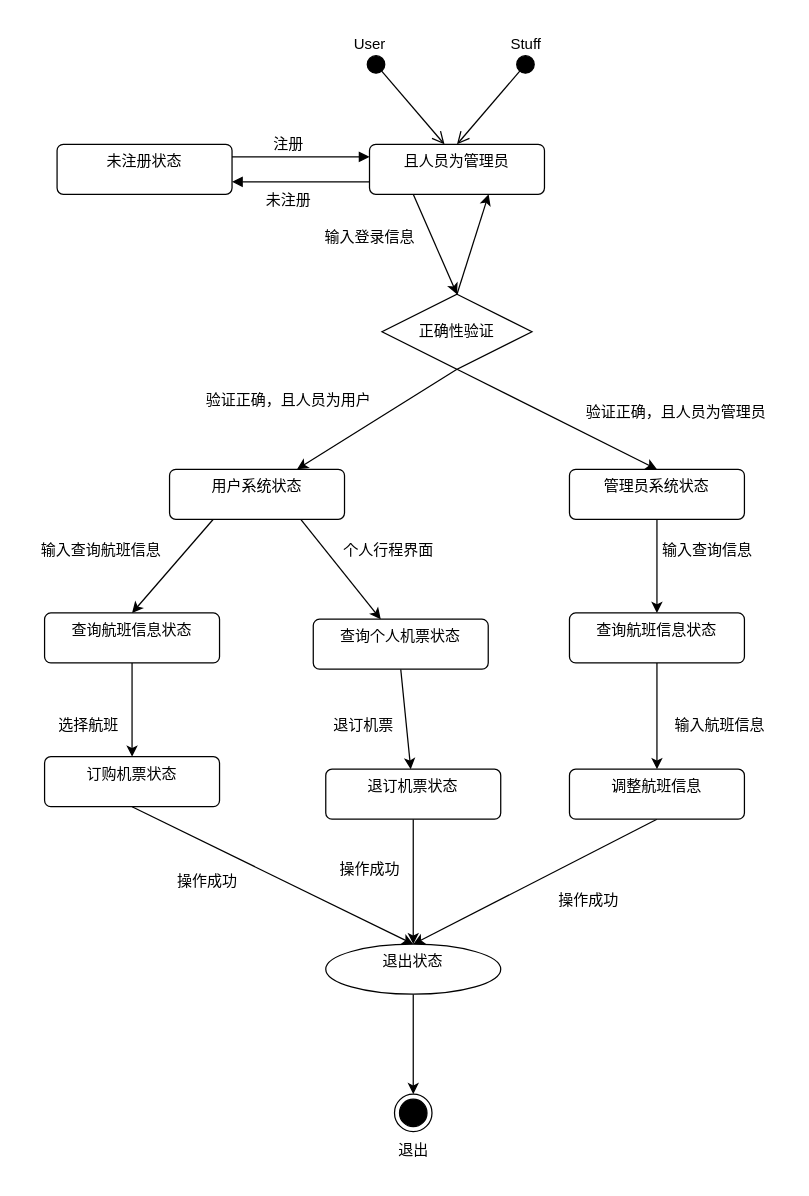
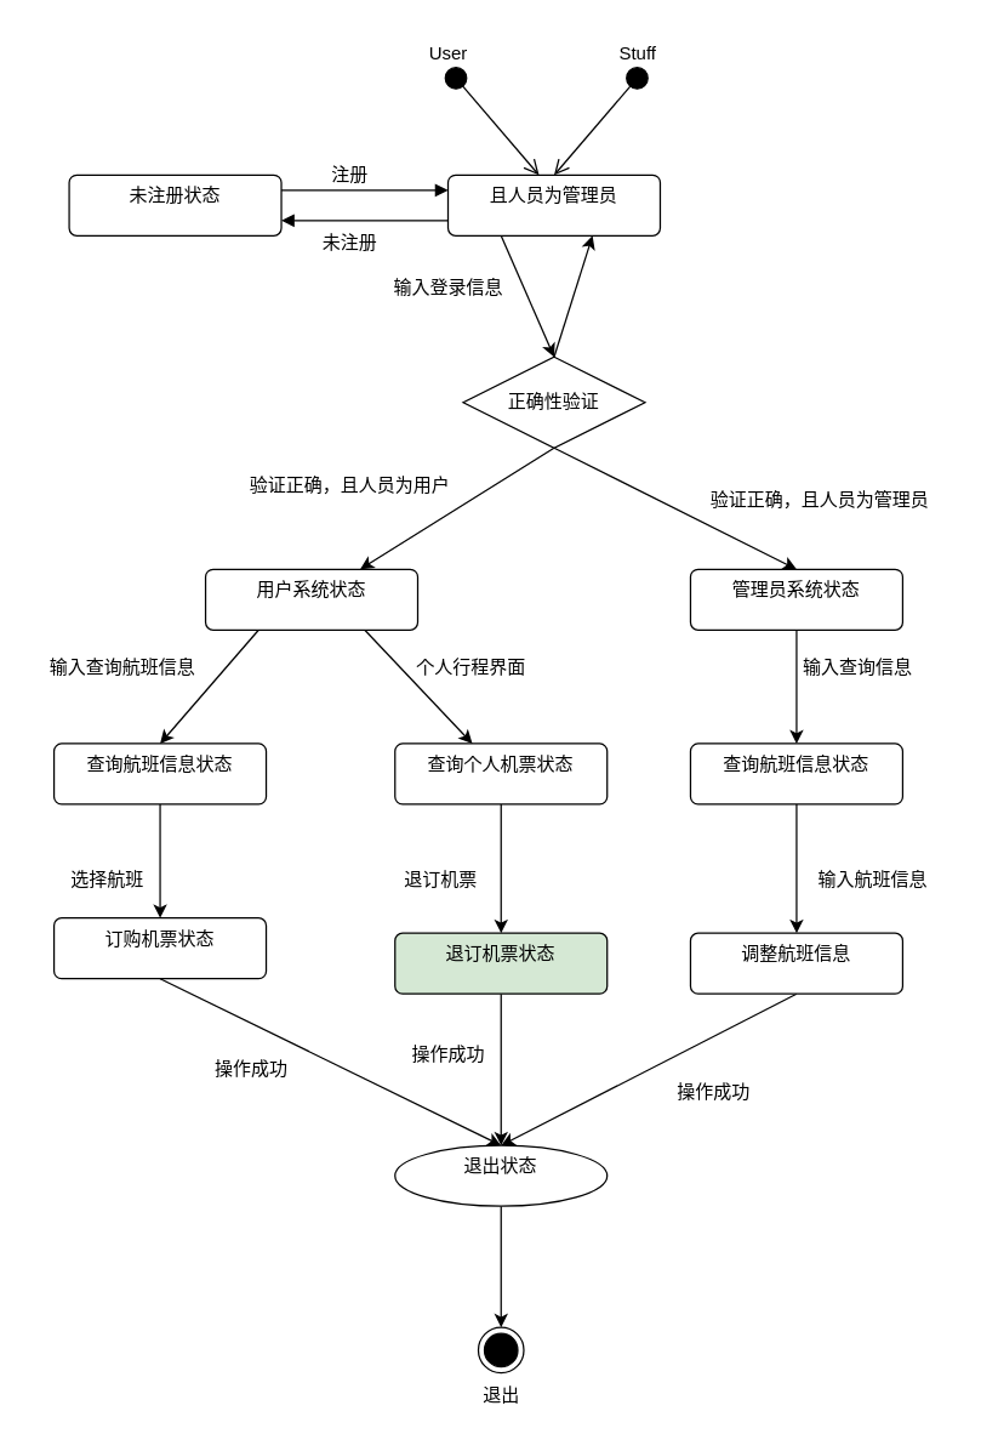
  <mxCell id="0" />
  <mxCell id="1" parent="0" />
  <mxCell id="2" value="" style="html=1;verticalAlign=bottom;startArrow=circle;startFill=1;endArrow=open;startSize=6;endSize=8;elbow=vertical;rounded=0;" edge="1" parent="1"><mxGeometry width="80" relative="1" as="geometry"><mxPoint x="295" y="45" as="sourcePoint" /><mxPoint x="355" y="115" as="targetPoint" /></mxGeometry></mxCell>
  <mxCell id="3" value="User" style="text;html=1;align=center;verticalAlign=middle;resizable=0;points=[];autosize=1;strokeColor=none;fillColor=none;" vertex="1" parent="1"><mxGeometry x="270" y="20" width="50" height="30" as="geometry" /></mxCell>
  <mxCell id="4" value="" style="html=1;verticalAlign=bottom;startArrow=circle;startFill=1;endArrow=open;startSize=6;endSize=8;elbow=vertical;rounded=0;" edge="1" parent="1"><mxGeometry width="80" relative="1" as="geometry"><mxPoint x="425" y="45" as="sourcePoint" /><mxPoint x="365" y="115" as="targetPoint" /></mxGeometry></mxCell>
  <mxCell id="5" value="Stuff&lt;br&gt;" style="text;html=1;align=center;verticalAlign=middle;resizable=0;points=[];autosize=1;strokeColor=none;fillColor=none;" vertex="1" parent="1"><mxGeometry x="395" y="20" width="50" height="30" as="geometry" /></mxCell>
  <mxCell id="6" style="rounded=0;orthogonalLoop=1;jettySize=auto;html=1;exitX=0.25;exitY=1;exitDx=0;exitDy=0;entryX=0.5;entryY=0;entryDx=0;entryDy=0;" edge="1" parent="1" source="7" target="16"><mxGeometry relative="1" as="geometry" /></mxCell>
  <mxCell id="7" value="且人员为管理员" style="html=1;align=center;verticalAlign=top;rounded=1;absoluteArcSize=1;arcSize=10;dashed=0;whiteSpace=wrap;" vertex="1" parent="1"><mxGeometry x="295" y="115" width="140" height="40" as="geometry" /></mxCell>
  <mxCell id="8" value="未注册状态" style="html=1;align=center;verticalAlign=top;rounded=1;absoluteArcSize=1;arcSize=10;dashed=0;whiteSpace=wrap;" vertex="1" parent="1"><mxGeometry x="45" y="115" width="140" height="40" as="geometry" /></mxCell>
  <mxCell id="9" value="" style="html=1;verticalAlign=bottom;labelBackgroundColor=none;endArrow=block;endFill=1;rounded=0;entryX=0;entryY=0.25;entryDx=0;entryDy=0;" edge="1" parent="1" target="7"><mxGeometry width="160" relative="1" as="geometry"><mxPoint x="185" y="125" as="sourcePoint" /><mxPoint x="345" y="125" as="targetPoint" /></mxGeometry></mxCell>
  <mxCell id="10" value="" style="html=1;verticalAlign=bottom;labelBackgroundColor=none;endArrow=block;endFill=1;rounded=0;entryX=1;entryY=0.75;entryDx=0;entryDy=0;exitX=0;exitY=0.75;exitDx=0;exitDy=0;" edge="1" parent="1" source="7" target="8"><mxGeometry width="160" relative="1" as="geometry"><mxPoint x="305" y="165" as="sourcePoint" /><mxPoint x="465" y="165" as="targetPoint" /></mxGeometry></mxCell>
  <mxCell id="11" value="注册" style="text;html=1;align=center;verticalAlign=middle;resizable=0;points=[];autosize=1;strokeColor=none;fillColor=none;" vertex="1" parent="1"><mxGeometry x="205" y="100" width="50" height="30" as="geometry" /></mxCell>
  <mxCell id="12" value="未注册" style="text;html=1;align=center;verticalAlign=middle;resizable=0;points=[];autosize=1;strokeColor=none;fillColor=none;" vertex="1" parent="1"><mxGeometry x="200" y="145" width="60" height="30" as="geometry" /></mxCell>
  <mxCell id="13" style="rounded=0;orthogonalLoop=1;jettySize=auto;html=1;exitX=0.5;exitY=0;exitDx=0;exitDy=0;entryX=0.681;entryY=1;entryDx=0;entryDy=0;entryPerimeter=0;" edge="1" parent="1" source="16" target="7"><mxGeometry relative="1" as="geometry" /></mxCell>
  <mxCell id="14" style="rounded=0;orthogonalLoop=1;jettySize=auto;html=1;exitX=0.5;exitY=1;exitDx=0;exitDy=0;entryX=0.5;entryY=0;entryDx=0;entryDy=0;" edge="1" parent="1" source="16" target="19"><mxGeometry relative="1" as="geometry" /></mxCell>
  <mxCell id="15" style="rounded=0;orthogonalLoop=1;jettySize=auto;html=1;exitX=0.5;exitY=1;exitDx=0;exitDy=0;" edge="1" parent="1" source="16" target="22"><mxGeometry relative="1" as="geometry" /></mxCell>
  <mxCell id="16" value="正确性验证" style="shape=rhombus;perimeter=rhombusPerimeter;whiteSpace=wrap;html=1;align=center;" vertex="1" parent="1"><mxGeometry x="305" y="235" width="120" height="60" as="geometry" /></mxCell>
  <mxCell id="17" value="输入登录信息" style="text;html=1;align=center;verticalAlign=middle;resizable=0;points=[];autosize=1;strokeColor=none;fillColor=none;" vertex="1" parent="1"><mxGeometry x="245" y="175" width="100" height="30" as="geometry" /></mxCell>
  <mxCell id="18" style="edgeStyle=orthogonalEdgeStyle;rounded=0;orthogonalLoop=1;jettySize=auto;html=1;exitX=0.5;exitY=1;exitDx=0;exitDy=0;" edge="1" parent="1" source="19" target="38"><mxGeometry relative="1" as="geometry" /></mxCell>
  <mxCell id="19" value="管理员系统状态" style="html=1;align=center;verticalAlign=top;rounded=1;absoluteArcSize=1;arcSize=10;dashed=0;whiteSpace=wrap;" vertex="1" parent="1"><mxGeometry x="455" y="375" width="140" height="40" as="geometry" /></mxCell>
  <mxCell id="20" style="rounded=0;orthogonalLoop=1;jettySize=auto;html=1;exitX=0.25;exitY=1;exitDx=0;exitDy=0;entryX=0.5;entryY=0;entryDx=0;entryDy=0;" edge="1" parent="1" source="22" target="26"><mxGeometry relative="1" as="geometry" /></mxCell>
  <mxCell id="21" style="rounded=0;orthogonalLoop=1;jettySize=auto;html=1;exitX=0.75;exitY=1;exitDx=0;exitDy=0;" edge="1" parent="1" source="22" target="28"><mxGeometry relative="1" as="geometry" /></mxCell>
  <mxCell id="22" value="用户系统状态" style="html=1;align=center;verticalAlign=top;rounded=1;absoluteArcSize=1;arcSize=10;dashed=0;whiteSpace=wrap;" vertex="1" parent="1"><mxGeometry x="135" y="375" width="140" height="40" as="geometry" /></mxCell>
  <mxCell id="23" value="验证正确，且人员为管理员" style="text;html=1;align=center;verticalAlign=middle;resizable=0;points=[];autosize=1;strokeColor=none;fillColor=none;" vertex="1" parent="1"><mxGeometry x="455" y="315" width="170" height="30" as="geometry" /></mxCell>
  <mxCell id="24" value="验证正确，且人员为用户" style="text;html=1;align=center;verticalAlign=middle;resizable=0;points=[];autosize=1;strokeColor=none;fillColor=none;" vertex="1" parent="1"><mxGeometry x="150" y="305" width="160" height="30" as="geometry" /></mxCell>
  <mxCell id="25" style="rounded=0;orthogonalLoop=1;jettySize=auto;html=1;exitX=0.5;exitY=1;exitDx=0;exitDy=0;" edge="1" parent="1" source="26" target="32"><mxGeometry relative="1" as="geometry" /></mxCell>
  <mxCell id="26" value="查询航班信息状态" style="html=1;align=center;verticalAlign=top;rounded=1;absoluteArcSize=1;arcSize=10;dashed=0;whiteSpace=wrap;" vertex="1" parent="1"><mxGeometry x="35" y="490" width="140" height="40" as="geometry" /></mxCell>
  <mxCell id="27" style="rounded=0;orthogonalLoop=1;jettySize=auto;html=1;exitX=0.5;exitY=1;exitDx=0;exitDy=0;" edge="1" parent="1" source="28" target="34"><mxGeometry relative="1" as="geometry" /></mxCell>
- <mxCell id="28" value="查询个人机票状态" style="html=1;align=center;verticalAlign=top;rounded=1;absoluteArcSize=1;arcSize=10;dashed=0;whiteSpace=wrap;" vertex="1" parent="1"><mxGeometry x="250" y="495" width="140" height="40" as="geometry" /></mxCell>
+ <mxCell id="28" value="查询个人机票状态" style="html=1;align=center;verticalAlign=top;rounded=1;absoluteArcSize=1;arcSize=10;dashed=0;whiteSpace=wrap;" vertex="1" parent="1"><mxGeometry x="260" y="490" width="140" height="40" as="geometry" /></mxCell>
  <mxCell id="29" value="输入查询航班信息" style="text;html=1;align=center;verticalAlign=middle;resizable=0;points=[];autosize=1;strokeColor=none;fillColor=none;" vertex="1" parent="1"><mxGeometry x="20" y="425" width="120" height="30" as="geometry" /></mxCell>
  <mxCell id="30" value="个人行程界面" style="text;html=1;align=center;verticalAlign=middle;resizable=0;points=[];autosize=1;strokeColor=none;fillColor=none;" vertex="1" parent="1"><mxGeometry x="260" y="425" width="100" height="30" as="geometry" /></mxCell>
  <mxCell id="31" style="rounded=0;orthogonalLoop=1;jettySize=auto;html=1;exitX=0.5;exitY=1;exitDx=0;exitDy=0;entryX=0.5;entryY=0;entryDx=0;entryDy=0;" edge="1" parent="1" source="32" target="44"><mxGeometry relative="1" as="geometry" /></mxCell>
  <mxCell id="32" value="订购机票状态" style="html=1;align=center;verticalAlign=top;rounded=1;absoluteArcSize=1;arcSize=10;dashed=0;whiteSpace=wrap;" vertex="1" parent="1"><mxGeometry x="35" y="605" width="140" height="40" as="geometry" /></mxCell>
  <mxCell id="33" style="edgeStyle=orthogonalEdgeStyle;rounded=0;orthogonalLoop=1;jettySize=auto;html=1;exitX=0.5;exitY=1;exitDx=0;exitDy=0;entryX=0.5;entryY=0;entryDx=0;entryDy=0;" edge="1" parent="1" source="34" target="44"><mxGeometry relative="1" as="geometry" /></mxCell>
- <mxCell id="34" value="退订机票状态" style="html=1;align=center;verticalAlign=top;rounded=1;absoluteArcSize=1;arcSize=10;dashed=0;whiteSpace=wrap;" vertex="1" parent="1"><mxGeometry x="260" y="615" width="140" height="40" as="geometry" /></mxCell>
+ <mxCell id="34" value="退订机票状态" style="html=1;align=center;verticalAlign=top;rounded=1;absoluteArcSize=1;arcSize=10;dashed=0;whiteSpace=wrap;fillColor=#d5e8d4;" vertex="1" parent="1"><mxGeometry x="260" y="615" width="140" height="40" as="geometry" /></mxCell>
  <mxCell id="35" value="选择航班" style="text;html=1;align=center;verticalAlign=middle;resizable=0;points=[];autosize=1;strokeColor=none;fillColor=none;" vertex="1" parent="1"><mxGeometry x="35" y="565" width="70" height="30" as="geometry" /></mxCell>
  <mxCell id="36" value="退订机票" style="text;html=1;align=center;verticalAlign=middle;resizable=0;points=[];autosize=1;strokeColor=none;fillColor=none;" vertex="1" parent="1"><mxGeometry x="255" y="565" width="70" height="30" as="geometry" /></mxCell>
  <mxCell id="37" style="edgeStyle=orthogonalEdgeStyle;rounded=0;orthogonalLoop=1;jettySize=auto;html=1;exitX=0.5;exitY=1;exitDx=0;exitDy=0;entryX=0.5;entryY=0;entryDx=0;entryDy=0;" edge="1" parent="1" source="38" target="41"><mxGeometry relative="1" as="geometry" /></mxCell>
  <mxCell id="38" value="查询航班信息状态" style="html=1;align=center;verticalAlign=top;rounded=1;absoluteArcSize=1;arcSize=10;dashed=0;whiteSpace=wrap;" vertex="1" parent="1"><mxGeometry x="455" y="490" width="140" height="40" as="geometry" /></mxCell>
  <mxCell id="39" value="输入查询信息" style="text;html=1;align=center;verticalAlign=middle;resizable=0;points=[];autosize=1;strokeColor=none;fillColor=none;" vertex="1" parent="1"><mxGeometry x="515" y="425" width="100" height="30" as="geometry" /></mxCell>
  <mxCell id="40" style="rounded=0;orthogonalLoop=1;jettySize=auto;html=1;exitX=0.5;exitY=1;exitDx=0;exitDy=0;entryX=0.5;entryY=0;entryDx=0;entryDy=0;" edge="1" parent="1" source="41" target="44"><mxGeometry relative="1" as="geometry" /></mxCell>
  <mxCell id="41" value="调整航班信息" style="html=1;align=center;verticalAlign=top;rounded=1;absoluteArcSize=1;arcSize=10;dashed=0;whiteSpace=wrap;" vertex="1" parent="1"><mxGeometry x="455" y="615" width="140" height="40" as="geometry" /></mxCell>
  <mxCell id="42" value="输入航班信息" style="text;html=1;align=center;verticalAlign=middle;resizable=0;points=[];autosize=1;strokeColor=none;fillColor=none;" vertex="1" parent="1"><mxGeometry x="525" y="565" width="100" height="30" as="geometry" /></mxCell>
  <mxCell id="43" style="edgeStyle=orthogonalEdgeStyle;rounded=0;orthogonalLoop=1;jettySize=auto;html=1;exitX=0.5;exitY=1;exitDx=0;exitDy=0;" edge="1" parent="1" source="44"><mxGeometry relative="1" as="geometry"><mxPoint x="330" y="875" as="targetPoint" /></mxGeometry></mxCell>
  <mxCell id="44" value="退出状态" style="ellipse;html=1;align=center;verticalAlign=top;absoluteArcSize=1;arcSize=10;dashed=0;whiteSpace=wrap;" vertex="1" parent="1"><mxGeometry x="260" y="755" width="140" height="40" as="geometry" /></mxCell>
  <mxCell id="45" value="操作成功" style="text;html=1;align=center;verticalAlign=middle;resizable=0;points=[];autosize=1;strokeColor=none;fillColor=none;" vertex="1" parent="1"><mxGeometry x="130" y="690" width="70" height="30" as="geometry" /></mxCell>
  <mxCell id="46" value="操作成功" style="text;html=1;align=center;verticalAlign=middle;resizable=0;points=[];autosize=1;strokeColor=none;fillColor=none;" vertex="1" parent="1"><mxGeometry x="260" y="680" width="70" height="30" as="geometry" /></mxCell>
  <mxCell id="47" value="操作成功" style="text;html=1;align=center;verticalAlign=middle;resizable=0;points=[];autosize=1;strokeColor=none;fillColor=none;" vertex="1" parent="1"><mxGeometry x="435" y="705" width="70" height="30" as="geometry" /></mxCell>
  <mxCell id="48" value="" style="ellipse;html=1;shape=endState;fillColor=strokeColor;" vertex="1" parent="1"><mxGeometry x="315" y="875" width="30" height="30" as="geometry" /></mxCell>
  <mxCell id="49" value="退出" style="text;html=1;align=center;verticalAlign=middle;resizable=0;points=[];autosize=1;strokeColor=none;fillColor=none;" vertex="1" parent="1"><mxGeometry x="305" y="905" width="50" height="30" as="geometry" /></mxCell>
